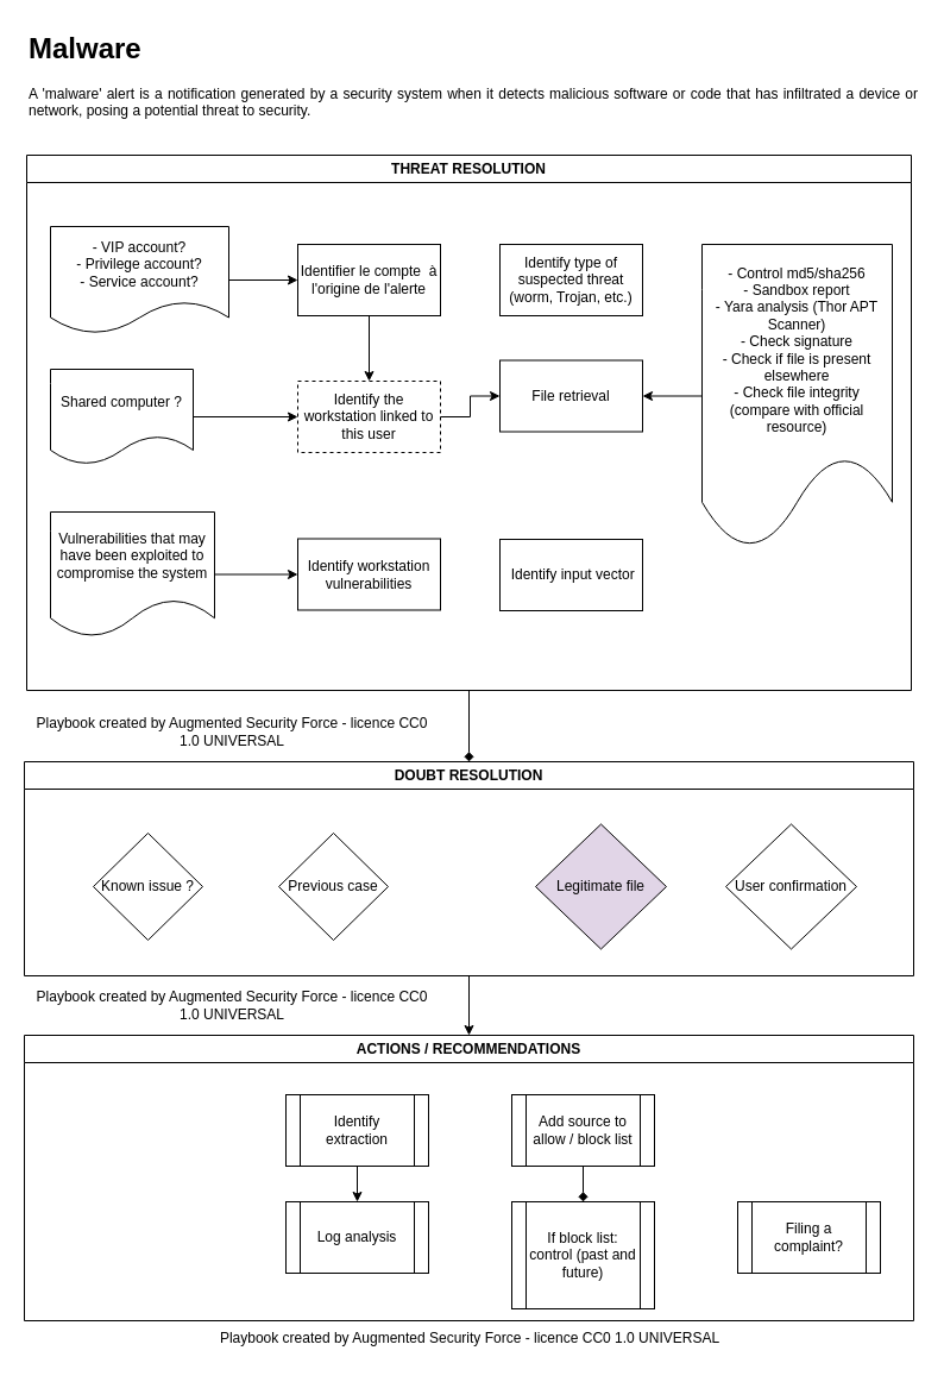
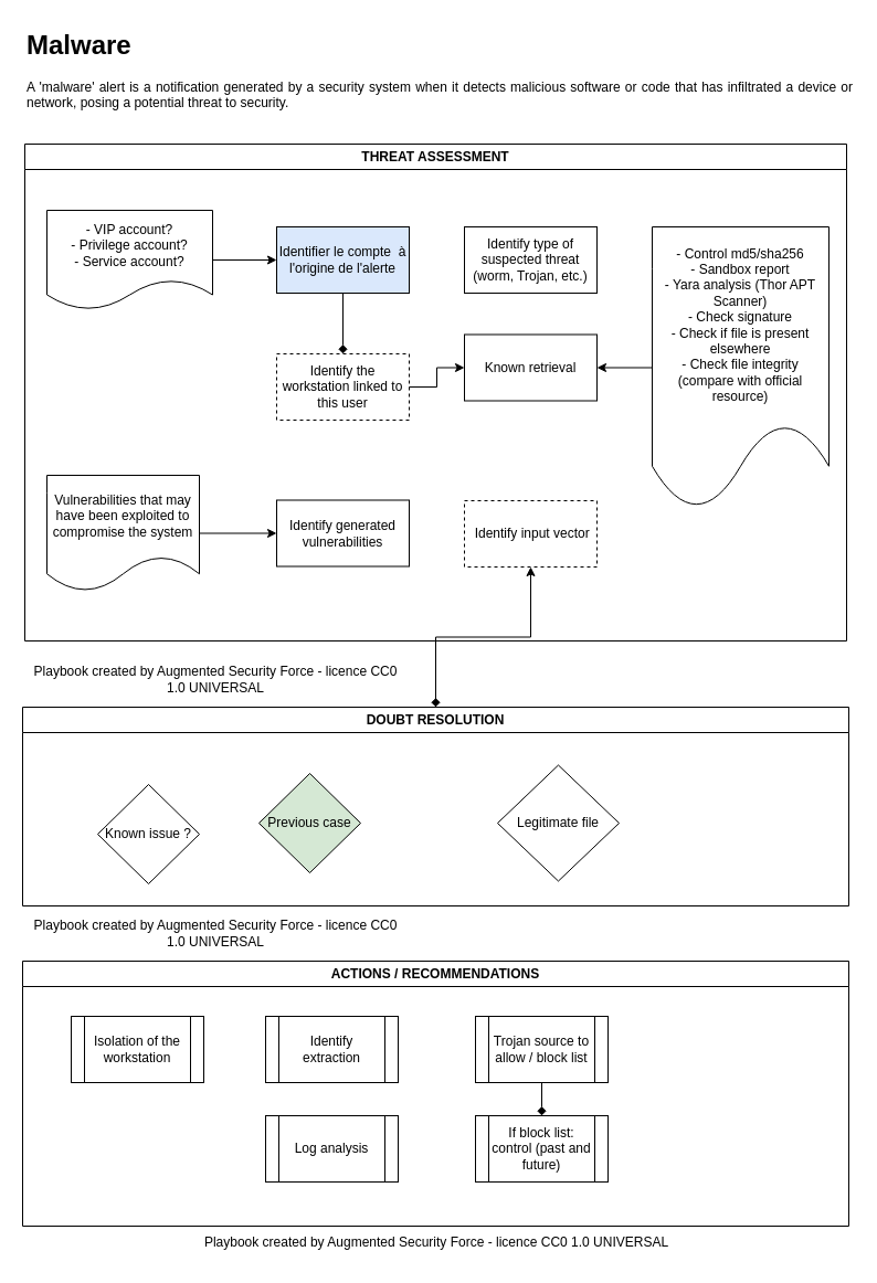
  <mxCell id="0" />
  <mxCell id="1" parent="0" />
  <mxCell id="2" style="edgeStyle=orthogonalEdgeStyle;rounded=0;orthogonalLoop=1;jettySize=auto;html=1;entryX=0.5;entryY=0;entryDx=0;entryDy=0;endArrow=diamond;" edge="1" parent="1" source="3" target="21"><mxGeometry relative="1" as="geometry" /></mxCell>
- <mxCell id="3" value="THREAT RESOLUTION" style="swimlane;whiteSpace=wrap;html=1;" vertex="1" parent="1"><mxGeometry x="22" y="130" width="744" height="450" as="geometry" /></mxCell>
+ <mxCell id="3" value="THREAT ASSESSMENT" style="swimlane;whiteSpace=wrap;html=1;" vertex="1" parent="1"><mxGeometry x="22" y="130" width="744" height="450" as="geometry" /></mxCell>
  <mxCell id="4" value="&lt;div&gt;- VIP account?&lt;/div&gt;&lt;div&gt;- Privilege account?&lt;/div&gt;&lt;div&gt;- Service account?&lt;/div&gt;" style="shape=document;whiteSpace=wrap;html=1;boundedLbl=1;" vertex="1" parent="3"><mxGeometry x="20" y="60" width="150" height="90" as="geometry" /></mxCell>
  <mxCell id="5" value="Vulnerabilities that may have been exploited to compromise the system" style="shape=document;whiteSpace=wrap;html=1;boundedLbl=1;" vertex="1" parent="3"><mxGeometry x="20" y="300" width="138" height="105" as="geometry" /></mxCell>
  <mxCell id="6" style="edgeStyle=orthogonalEdgeStyle;rounded=0;orthogonalLoop=1;jettySize=auto;html=1;entryX=1;entryY=0.5;entryDx=0;entryDy=0;" edge="1" parent="3" source="7" target="10"><mxGeometry relative="1" as="geometry" /></mxCell>
  <mxCell id="7" value="&lt;div&gt;- Control md5/sha256&lt;/div&gt;&lt;div&gt;- Sandbox report&lt;/div&gt;&lt;div&gt;- Yara analysis (Thor APT Scanner)&lt;/div&gt;&lt;div&gt;- Check signature&lt;/div&gt;&lt;div&gt;- Check if file is present elsewhere&lt;/div&gt;&lt;div&gt;- Check file integrity (compare with official resource)&lt;/div&gt;" style="shape=document;whiteSpace=wrap;html=1;boundedLbl=1;" vertex="1" parent="3"><mxGeometry x="568" y="75" width="160" height="255" as="geometry" /></mxCell>
  <mxCell id="8" value="Identify type of suspected threat (worm, Trojan, etc.)" style="rounded=0;whiteSpace=wrap;html=1;" vertex="1" parent="3"><mxGeometry x="398" y="75" width="120" height="60" as="geometry" /></mxCell>
- <mxCell id="9" value="Shared computer ?" style="shape=document;whiteSpace=wrap;html=1;boundedLbl=1;" vertex="1" parent="3"><mxGeometry x="20" y="180" width="120" height="80" as="geometry" /></mxCell>
- <mxCell id="10" value="File retrieval" style="rounded=0;whiteSpace=wrap;html=1;" vertex="1" parent="3"><mxGeometry x="398" y="172.5" width="120" height="60" as="geometry" /></mxCell>
- <mxCell id="11" value="Identify workstation vulnerabilities" style="rounded=0;whiteSpace=wrap;html=1;" vertex="1" parent="3"><mxGeometry x="228" y="322.5" width="120" height="60" as="geometry" /></mxCell>
+ <mxCell id="10" value="Known retrieval" style="rounded=0;whiteSpace=wrap;html=1;" vertex="1" parent="3"><mxGeometry x="398" y="172.5" width="120" height="60" as="geometry" /></mxCell>
+ <mxCell id="11" value="Identify generated vulnerabilities" style="rounded=0;whiteSpace=wrap;html=1;" vertex="1" parent="3"><mxGeometry x="228" y="322.5" width="120" height="60" as="geometry" /></mxCell>
  <mxCell id="12" style="edgeStyle=orthogonalEdgeStyle;rounded=0;orthogonalLoop=1;jettySize=auto;html=1;entryX=0;entryY=0.5;entryDx=0;entryDy=0;" edge="1" parent="3" source="5" target="11"><mxGeometry relative="1" as="geometry" /></mxCell>
  <mxCell id="13" value="Identify the workstation linked to this user" style="rounded=0;whiteSpace=wrap;html=1;dashed=1;" vertex="1" parent="3"><mxGeometry x="228" y="190" width="120" height="60" as="geometry" /></mxCell>
  <mxCell id="14" value="" style="edgeStyle=orthogonalEdgeStyle;rounded=0;orthogonalLoop=1;jettySize=auto;html=1;" edge="1" parent="3" source="13" target="10"><mxGeometry relative="1" as="geometry" /></mxCell>
- <mxCell id="15" style="edgeStyle=orthogonalEdgeStyle;rounded=0;orthogonalLoop=1;jettySize=auto;html=1;entryX=0;entryY=0.5;entryDx=0;entryDy=0;" edge="1" parent="3" source="9" target="13"><mxGeometry relative="1" as="geometry" /></mxCell>
- <mxCell id="16" value="Identifier le compte&amp;nbsp; à l'origine de l'alerte" style="rounded=0;whiteSpace=wrap;html=1;" vertex="1" parent="3"><mxGeometry x="228" y="75" width="120" height="60" as="geometry" /></mxCell>
- <mxCell id="17" value="" style="edgeStyle=orthogonalEdgeStyle;rounded=0;orthogonalLoop=1;jettySize=auto;html=1;" edge="1" parent="3" source="16" target="13"><mxGeometry relative="1" as="geometry" /></mxCell>
+ <mxCell id="16" value="Identifier le compte&amp;nbsp; à l'origine de l'alerte" style="rounded=0;whiteSpace=wrap;html=1;fillColor=#dae8fc;" vertex="1" parent="3"><mxGeometry x="228" y="75" width="120" height="60" as="geometry" /></mxCell>
+ <mxCell id="17" value="" style="edgeStyle=orthogonalEdgeStyle;rounded=0;orthogonalLoop=1;jettySize=auto;html=1;endArrow=diamond;" edge="1" parent="3" source="16" target="13"><mxGeometry relative="1" as="geometry" /></mxCell>
  <mxCell id="18" style="edgeStyle=orthogonalEdgeStyle;rounded=0;orthogonalLoop=1;jettySize=auto;html=1;entryX=0;entryY=0.5;entryDx=0;entryDy=0;" edge="1" parent="3" source="4" target="16"><mxGeometry relative="1" as="geometry" /></mxCell>
- <mxCell id="19" value="&amp;nbsp;Identify input vector" style="rounded=0;whiteSpace=wrap;html=1;" vertex="1" parent="3"><mxGeometry x="398" y="323" width="120" height="60" as="geometry" /></mxCell>
- <mxCell id="20" style="edgeStyle=orthogonalEdgeStyle;rounded=0;orthogonalLoop=1;jettySize=auto;html=1;entryX=0.5;entryY=0;entryDx=0;entryDy=0;" edge="1" parent="1" source="21" target="26"><mxGeometry relative="1" as="geometry" /></mxCell>
+ <mxCell id="19" value="&amp;nbsp;Identify input vector" style="rounded=0;whiteSpace=wrap;html=1;dashed=1;" vertex="1" parent="3"><mxGeometry x="398" y="323" width="120" height="60" as="geometry" /></mxCell>
+ <mxCell id="20" style="edgeStyle=orthogonalEdgeStyle;rounded=0;orthogonalLoop=1;jettySize=auto;html=1;" edge="1" parent="1" source="21" target="19"><mxGeometry relative="1" as="geometry" /></mxCell>
  <mxCell id="21" value="DOUBT RESOLUTION" style="swimlane;whiteSpace=wrap;html=1;" vertex="1" parent="1"><mxGeometry x="20" y="640" width="748" height="180" as="geometry" /></mxCell>
- <mxCell id="22" value="Known issue ?" style="rhombus;whiteSpace=wrap;html=1;" vertex="1" parent="21"><mxGeometry x="58" y="60" width="92" height="90" as="geometry" /></mxCell>
- <mxCell id="23" value="Previous case" style="rhombus;whiteSpace=wrap;html=1;" vertex="1" parent="21"><mxGeometry x="214" y="60" width="92" height="90" as="geometry" /></mxCell>
- <mxCell id="24" value="Legitimate file" style="rhombus;whiteSpace=wrap;html=1;fillColor=#e1d5e7;" vertex="1" parent="21"><mxGeometry x="430" y="52.5" width="110" height="105" as="geometry" /></mxCell>
- <mxCell id="25" value="User confirmation" style="rhombus;whiteSpace=wrap;html=1;" vertex="1" parent="21"><mxGeometry x="590" y="52.5" width="110" height="105" as="geometry" /></mxCell>
+ <mxCell id="22" value="Known issue ?" style="rhombus;whiteSpace=wrap;html=1;" vertex="1" parent="21"><mxGeometry x="68" y="70" width="92" height="90" as="geometry" /></mxCell>
+ <mxCell id="23" value="Previous case" style="rhombus;whiteSpace=wrap;html=1;fillColor=#d5e8d4;" vertex="1" parent="21"><mxGeometry x="214" y="60" width="92" height="90" as="geometry" /></mxCell>
+ <mxCell id="24" value="Legitimate file" style="rhombus;whiteSpace=wrap;html=1;" vertex="1" parent="21"><mxGeometry x="430" y="52.5" width="110" height="105" as="geometry" /></mxCell>
  <mxCell id="26" value="ACTIONS / RECOMMENDATIONS" style="swimlane;whiteSpace=wrap;html=1;" vertex="1" parent="1"><mxGeometry x="20" y="870" width="748" height="240" as="geometry" /></mxCell>
- <mxCell id="27" value="Filing a complaint?" style="shape=process;whiteSpace=wrap;html=1;backgroundOutline=1;" vertex="1" parent="26"><mxGeometry x="600" y="140" width="120" height="60" as="geometry" /></mxCell>
  <mxCell id="28" value="Playbook created by Augmented Security Force - licence&amp;nbsp;CC0 1.0 UNIVERSAL" style="text;html=1;align=center;verticalAlign=middle;whiteSpace=wrap;rounded=0;" vertex="1" parent="1"><mxGeometry x="20" y="1110" width="750" height="30" as="geometry" /></mxCell>
  <mxCell id="29" value="Playbook created by Augmented Security Force - licence&amp;nbsp;CC0 1.0 UNIVERSAL" style="text;html=1;align=center;verticalAlign=middle;whiteSpace=wrap;rounded=0;" vertex="1" parent="1"><mxGeometry x="20" y="600" width="350" height="30" as="geometry" /></mxCell>
  <mxCell id="30" value="Playbook created by Augmented Security Force - licence&amp;nbsp;CC0 1.0 UNIVERSAL" style="text;html=1;align=center;verticalAlign=middle;whiteSpace=wrap;rounded=0;" vertex="1" parent="1"><mxGeometry x="20" y="830" width="350" height="30" as="geometry" /></mxCell>
  <mxCell id="31" value="&lt;h1 style=&quot;margin-top: 0px;&quot;&gt;Malware&lt;/h1&gt;&lt;p style=&quot;text-align: justify;&quot;&gt;A 'malware' alert is a notification generated by a security system when it detects malicious software or code that has infiltrated a device or network, posing a potential threat to security.&lt;/p&gt;" style="text;html=1;whiteSpace=wrap;overflow=hidden;rounded=0;" vertex="1" parent="1"><mxGeometry x="22" y="20" width="750" height="90" as="geometry" /></mxCell>
+ <mxCell id="32" value="Isolation of the workstation" style="shape=process;whiteSpace=wrap;html=1;backgroundOutline=1;" vertex="1" parent="1"><mxGeometry x="64" y="920" width="120" height="60" as="geometry" /></mxCell>
  <mxCell id="33" value="" style="edgeStyle=orthogonalEdgeStyle;rounded=0;orthogonalLoop=1;jettySize=auto;html=1;endArrow=diamond;" edge="1" parent="1" source="34" target="38"><mxGeometry relative="1" as="geometry" /></mxCell>
- <mxCell id="34" value="Add source to allow / block list" style="shape=process;whiteSpace=wrap;html=1;backgroundOutline=1;" vertex="1" parent="1"><mxGeometry x="430" y="920" width="120" height="60" as="geometry" /></mxCell>
- <mxCell id="35" value="" style="edgeStyle=orthogonalEdgeStyle;rounded=0;orthogonalLoop=1;jettySize=auto;html=1;" edge="1" parent="1" source="36" target="37"><mxGeometry relative="1" as="geometry" /></mxCell>
+ <mxCell id="34" value="Trojan source to allow / block list" style="shape=process;whiteSpace=wrap;html=1;backgroundOutline=1;" vertex="1" parent="1"><mxGeometry x="430" y="920" width="120" height="60" as="geometry" /></mxCell>
  <mxCell id="36" value="Identify extraction" style="shape=process;whiteSpace=wrap;html=1;backgroundOutline=1;" vertex="1" parent="1"><mxGeometry x="240" y="920" width="120" height="60" as="geometry" /></mxCell>
  <mxCell id="37" value="Log analysis" style="shape=process;whiteSpace=wrap;html=1;backgroundOutline=1;" vertex="1" parent="1"><mxGeometry x="240" y="1010" width="120" height="60" as="geometry" /></mxCell>
- <mxCell id="38" value="If block list: control (past and future)" style="shape=process;whiteSpace=wrap;html=1;backgroundOutline=1;" vertex="1" parent="1"><mxGeometry x="430" y="1010" width="120" height="90" as="geometry" /></mxCell>
+ <mxCell id="38" value="If block list: control (past and future)" style="shape=process;whiteSpace=wrap;html=1;backgroundOutline=1;" vertex="1" parent="1"><mxGeometry x="430" y="1010" width="120" height="60" as="geometry" /></mxCell>
